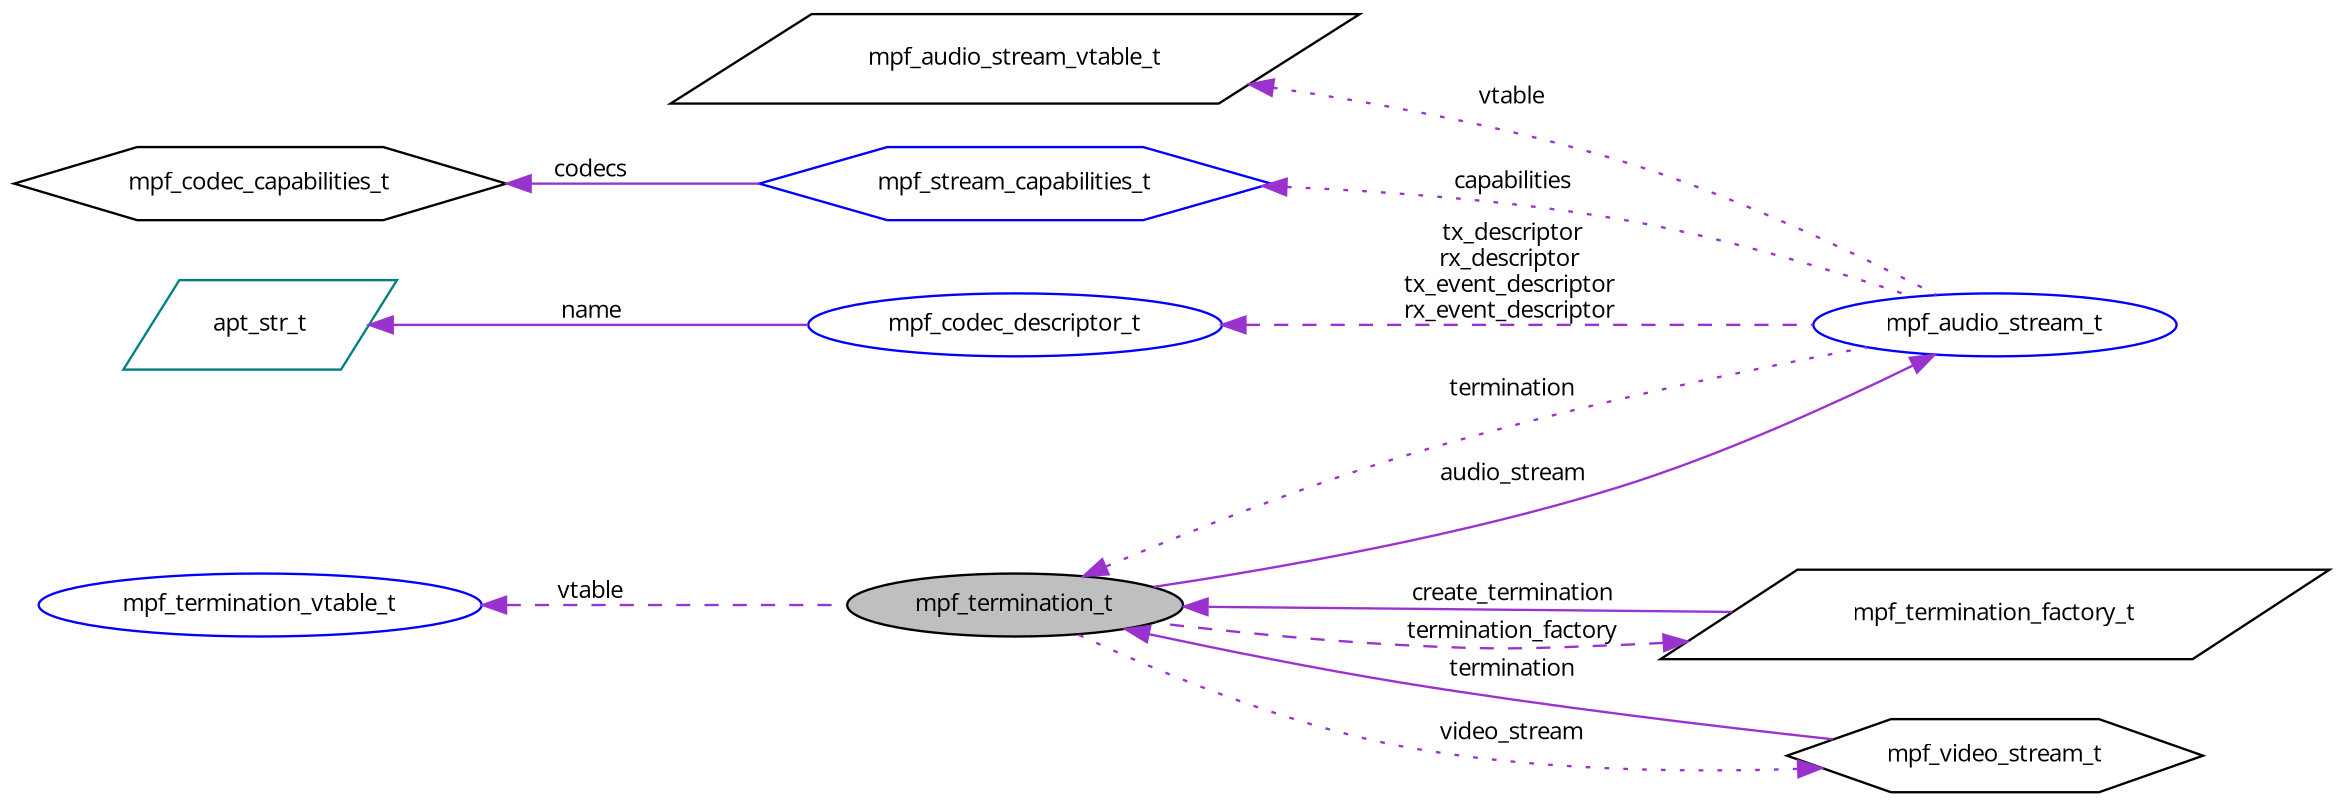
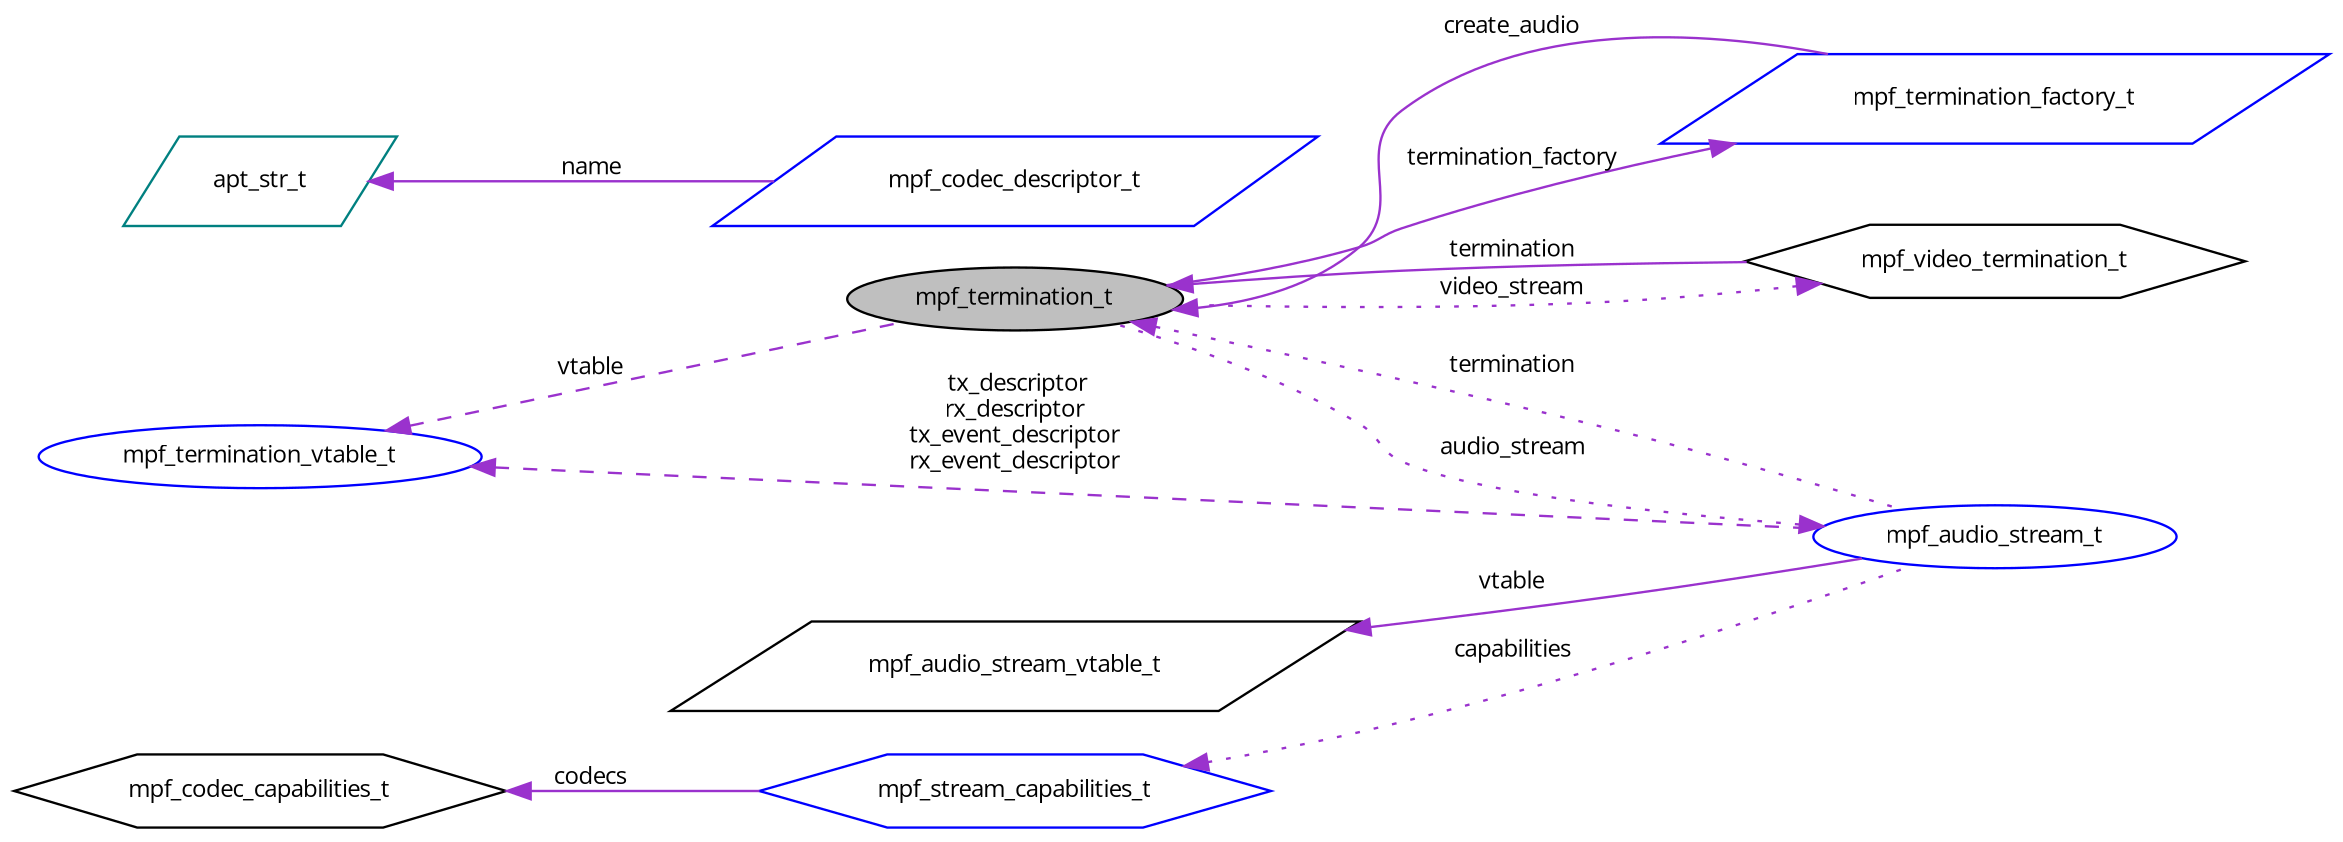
  digraph {
    fontname="Open Sans"
    rankdir=LR
    node [color=black fillcolor=white fontname="Open Sans" fontsize=10 shape=parallelogram style=filled]
    edge [color=darkorchid3 dir=back fontname="Open Sans" fontsize=10 labelfontname=Helvetica labelfontsize=10 style=solid]
    n1 [fillcolor=grey75 fontcolor=black height=0.2 label=mpf_termination_t shape=ellipse width=0.4]
-   n2 [height=0.2 label=mpf_termination_factory_t width=0.4]
+   n2 [color=blue height=0.2 label=mpf_termination_factory_t width=0.4]
    n3 [color=blue height=0.2 label=mpf_audio_stream_t shape=ellipse width=0.4]
-   n4 [height=0.2 label=mpf_video_stream_t shape=hexagon width=0.4]
+   n4 [height=0.2 label=mpf_video_termination_t shape=hexagon width=0.4]
    n5 [color=blue height=0.2 label=mpf_termination_vtable_t shape=ellipse width=0.4]
    n6 [height=0.2 label=mpf_audio_stream_vtable_t width=0.4]
    n7 [color=blue height=0.2 label=mpf_stream_capabilities_t shape=hexagon width=0.4]
    n8 [height=0.2 label=mpf_codec_capabilities_t shape=hexagon width=0.4]
-   n9 [color=blue height=0.2 label=mpf_codec_descriptor_t shape=ellipse width=0.4]
+   n9 [color=blue height=0.2 label=mpf_codec_descriptor_t width=0.4]
    n10 [color=teal height=0.2 label=apt_str_t width=0.4]
-   n1 -> n2 [label=" create_termination"]
+   n1 -> n2 [label=" create_audio"]
    n1 -> n3 [label=" termination" style=dotted]
    n1 -> n4 [label=" termination"]
-   n2 -> n1 [label=" termination_factory" style=dashed]
-   n3 -> n1 [label=" audio_stream"]
+   n2 -> n1 [label=" termination_factory"]
+   n3 -> n1 [label=" audio_stream" style=dotted]
    n4 -> n1 [label=" video_stream" style=dotted]
    n5 -> n1 [label=" vtable" style=dashed]
-   n6 -> n3 [label=" vtable" style=dotted]
+   n6 -> n3 [label=" vtable"]
    n7 -> n3 [label=" capabilities" style=dotted]
    n8 -> n7 [label=" codecs"]
-   n9 -> n3 [label=" tx_descriptor\nrx_descriptor\ntx_event_descriptor\nrx_event_descriptor" style=dashed]
+   n5 -> n3 [label=" tx_descriptor\nrx_descriptor\ntx_event_descriptor\nrx_event_descriptor" style=dashed]
    n10 -> n9 [label=" name"]
  }
